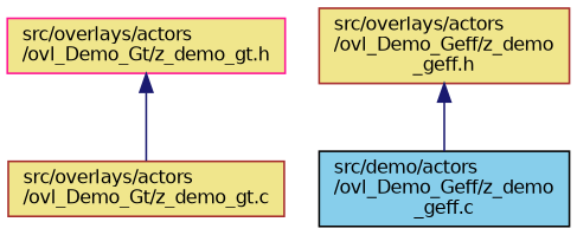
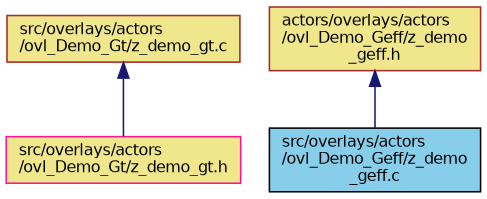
  digraph {
    node [color=brown fillcolor=khaki fontname=Helvetica fontsize=10 shape=record style=filled]
    edge [color=midnightblue dir=back fontname=Helvetica fontsize=10 labelfontname=Helvetica labelfontsize=10 style=solid]
    n1 [color=deeppink fontcolor=black height=0.2 label="src/overlays/actors\l/ovl_Demo_Gt/z_demo_gt.h" width=0.4]
    n2 [height=0.2 label="src/overlays/actors\l/ovl_Demo_Gt/z_demo_gt.c" width=0.4]
-   n3 [height=0.2 label="src/overlays/actors\l/ovl_Demo_Geff/z_demo\l_geff.h" width=0.4]
-   n4 [color=black fillcolor=skyblue height=0.2 label="src/demo/actors\l/ovl_Demo_Geff/z_demo\l_geff.c" width=0.4]
-   n1 -> n2
+   n3 [height=0.2 label="actors/overlays/actors\l/ovl_Demo_Geff/z_demo\l_geff.h" width=0.4]
+   n4 [color=black fillcolor=skyblue height=0.2 label="src/overlays/actors\l/ovl_Demo_Geff/z_demo\l_geff.c" width=0.4]
+   n2 -> n1
    n3 -> n4
  }
